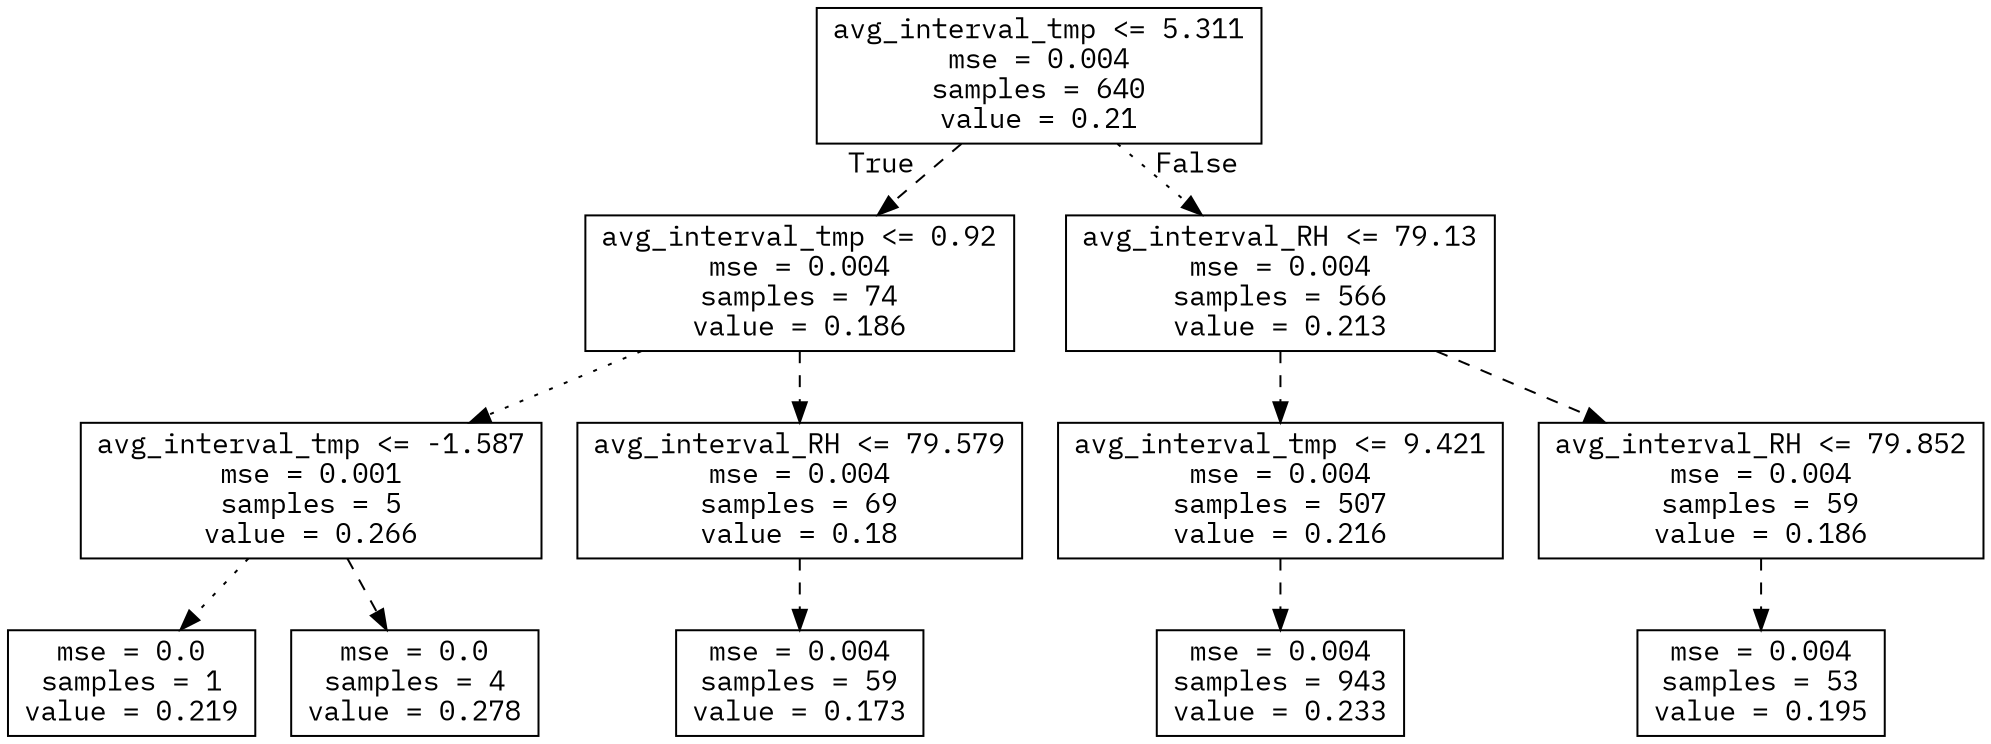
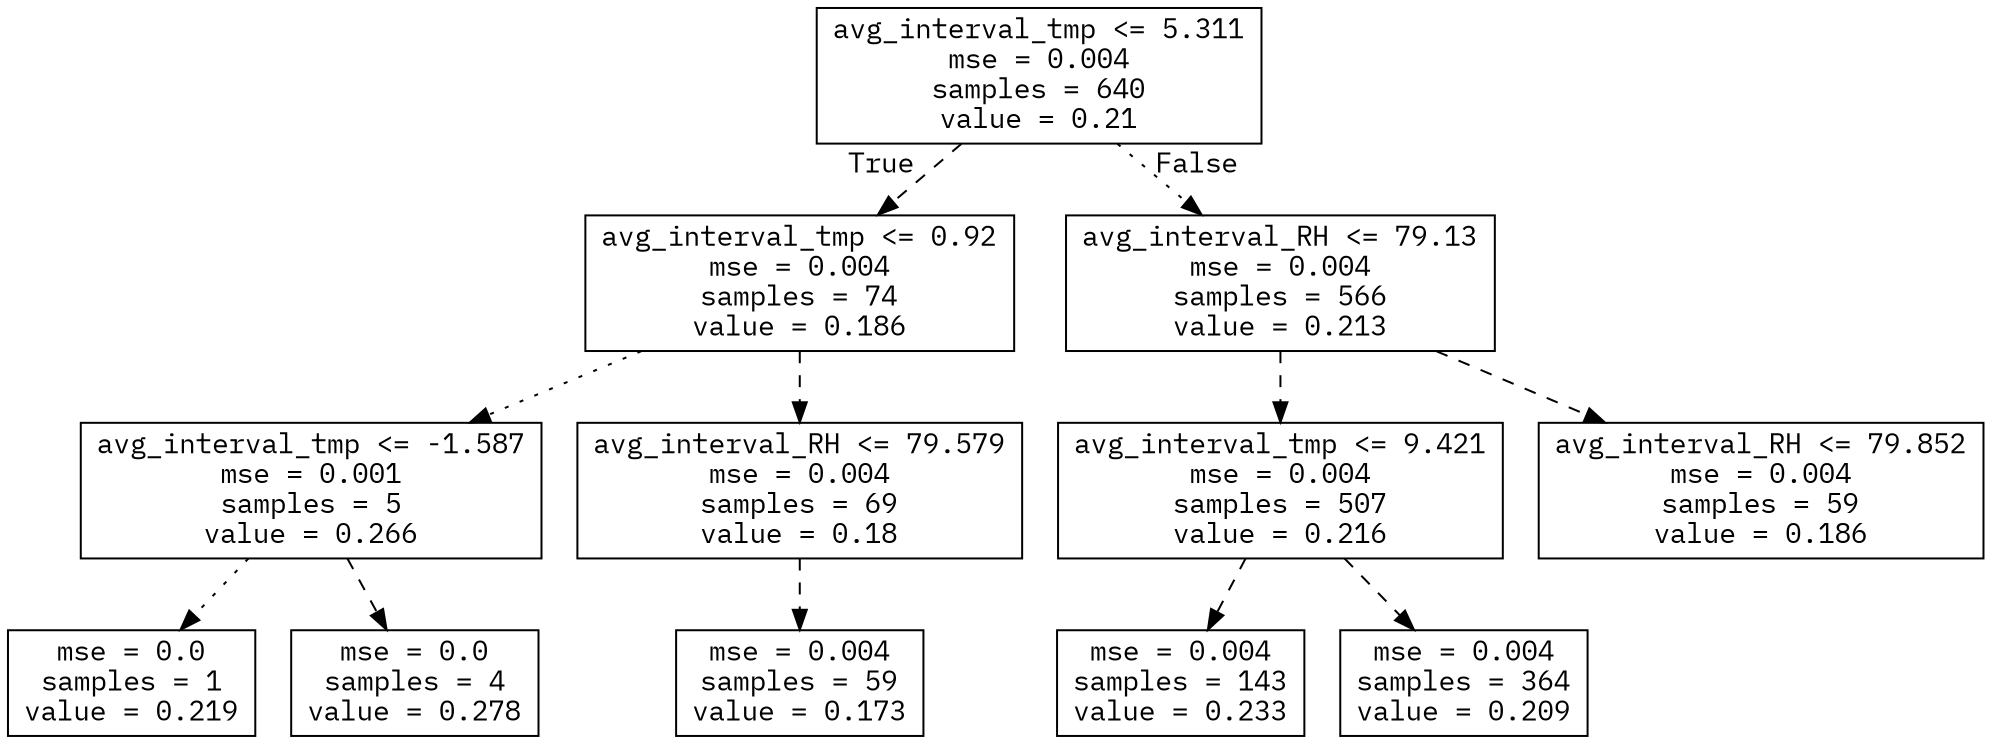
  digraph {
    fontname="IBM Plex Mono"
    node [fontname="IBM Plex Mono" shape=box]
    edge [fontname="IBM Plex Mono" style=dashed]
    n1 [label="avg_interval_tmp <= 5.311\nmse = 0.004\nsamples = 640\nvalue = 0.21"]
    n2 [label="avg_interval_tmp <= 0.92\nmse = 0.004\nsamples = 74\nvalue = 0.186"]
    n3 [label="avg_interval_RH <= 79.13\nmse = 0.004\nsamples = 566\nvalue = 0.213"]
    n4 [label="avg_interval_tmp <= -1.587\nmse = 0.001\nsamples = 5\nvalue = 0.266"]
    n5 [label="avg_interval_RH <= 79.579\nmse = 0.004\nsamples = 69\nvalue = 0.18"]
    n6 [label="avg_interval_tmp <= 9.421\nmse = 0.004\nsamples = 507\nvalue = 0.216"]
    n7 [label="avg_interval_RH <= 79.852\nmse = 0.004\nsamples = 59\nvalue = 0.186"]
    n8 [label="mse = 0.0\nsamples = 1\nvalue = 0.219"]
    n9 [label="mse = 0.0\nsamples = 4\nvalue = 0.278"]
    n10 [label="mse = 0.004\nsamples = 59\nvalue = 0.173"]
-   n11 [label="mse = 0.004\nsamples = 943\nvalue = 0.233"]
-   n13 [label="mse = 0.004\nsamples = 53\nvalue = 0.195"]
+   n11 [label="mse = 0.004\nsamples = 143\nvalue = 0.233"]
+   n12 [label="mse = 0.004\nsamples = 364\nvalue = 0.209"]
    n1 -> n2 [headlabel=True labelangle=45 labeldistance=2.5]
    n1 -> n3 [headlabel=False labelangle=-45 labeldistance=2.5 style=dotted]
    n2 -> n4 [style=dotted]
    n2 -> n5
    n3 -> n6
    n3 -> n7
    n4 -> n8 [style=dotted]
    n4 -> n9
    n5 -> n10
    n6 -> n11
-   n7 -> n13
+   n6 -> n12
  }
